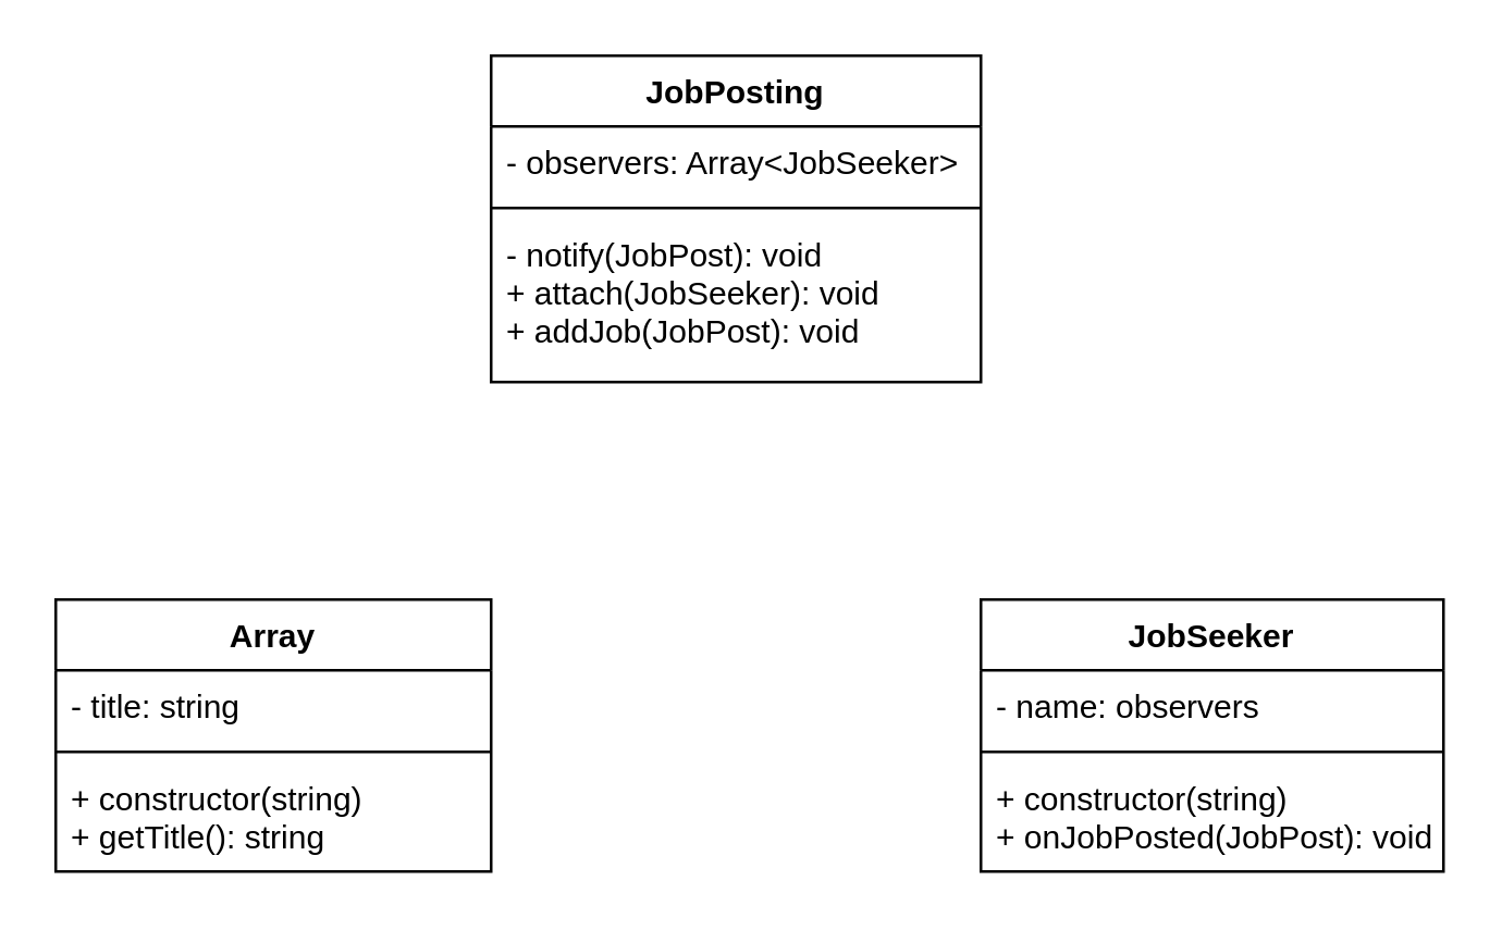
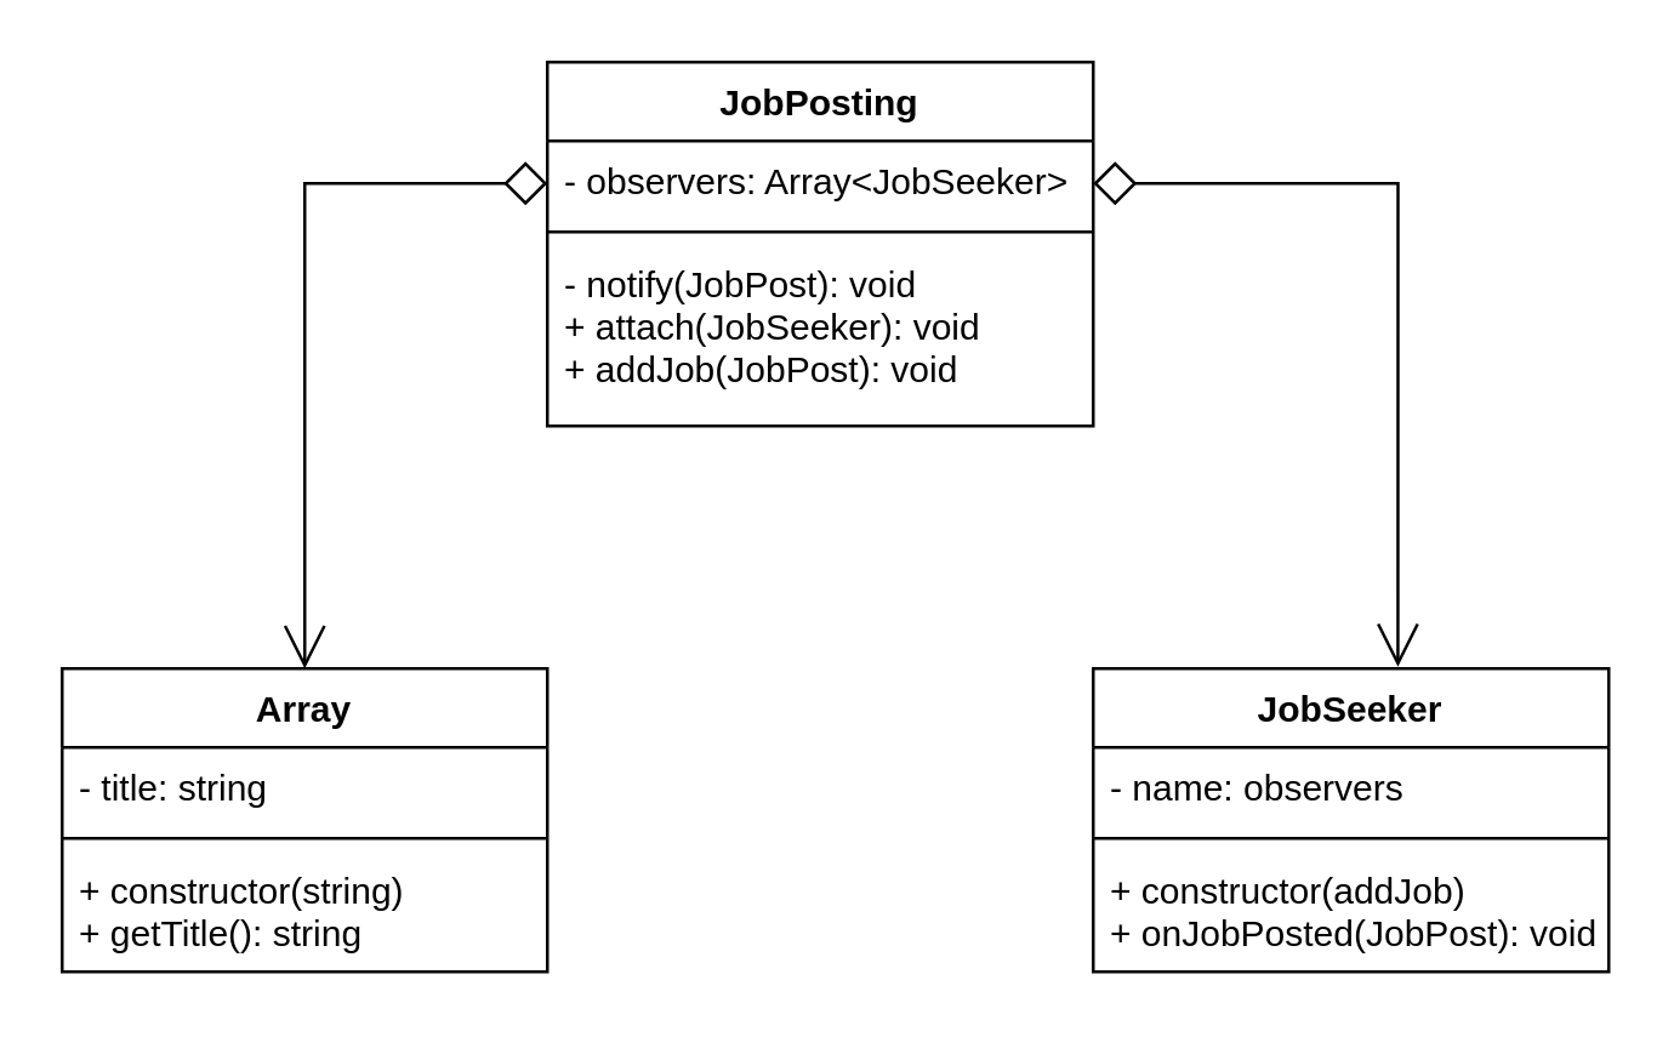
  <mxCell id="0" />
  <mxCell id="1" parent="0" />
+ <mxCell id="2" style="edgeStyle=orthogonalEdgeStyle;rounded=0;orthogonalLoop=1;jettySize=auto;html=1;entryX=0.591;entryY=-0.006;entryDx=0;entryDy=0;entryPerimeter=0;startArrow=diamond;startFill=0;endArrow=open;endFill=0;startSize=12;endSize=12;" edge="1" parent="1" source="4" target="12"><mxGeometry relative="1" as="geometry"><Array as="points"><mxPoint x="461" y="60" /></Array></mxGeometry></mxCell>
+ <mxCell id="3" style="edgeStyle=orthogonalEdgeStyle;rounded=0;orthogonalLoop=1;jettySize=auto;html=1;entryX=0.5;entryY=0;entryDx=0;entryDy=0;startArrow=diamond;startFill=0;endArrow=open;endFill=0;startSize=12;endSize=12;" edge="1" parent="1" source="4" target="8"><mxGeometry relative="1" as="geometry"><Array as="points"><mxPoint x="100" y="60" /></Array></mxGeometry></mxCell>
  <mxCell id="4" value="JobPosting" style="swimlane;fontStyle=1;align=center;verticalAlign=top;childLayout=stackLayout;horizontal=1;startSize=26;horizontalStack=0;resizeParent=1;resizeParentMax=0;resizeLast=0;collapsible=1;marginBottom=0;" vertex="1" parent="1"><mxGeometry x="180" y="20" width="180" height="120" as="geometry" /></mxCell>
  <mxCell id="5" value="- observers: Array&lt;JobSeeker&gt;" style="text;strokeColor=none;fillColor=none;align=left;verticalAlign=top;spacingLeft=4;spacingRight=4;overflow=hidden;rotatable=0;points=[[0,0.5],[1,0.5]];portConstraint=eastwest;" vertex="1" parent="4"><mxGeometry y="26" width="180" height="26" as="geometry" /></mxCell>
  <mxCell id="6" value="" style="line;strokeWidth=1;fillColor=none;align=left;verticalAlign=middle;spacingTop=-1;spacingLeft=3;spacingRight=3;rotatable=0;labelPosition=right;points=[];portConstraint=eastwest;" vertex="1" parent="4"><mxGeometry y="52" width="180" height="8" as="geometry" /></mxCell>
  <mxCell id="7" value="- notify(JobPost): void&#10;+ attach(JobSeeker): void&#10;+ addJob(JobPost): void" style="text;strokeColor=none;fillColor=none;align=left;verticalAlign=top;spacingLeft=4;spacingRight=4;overflow=hidden;rotatable=0;points=[[0,0.5],[1,0.5]];portConstraint=eastwest;" vertex="1" parent="4"><mxGeometry y="60" width="180" height="60" as="geometry" /></mxCell>
  <mxCell id="8" value="Array" style="swimlane;fontStyle=1;align=center;verticalAlign=top;childLayout=stackLayout;horizontal=1;startSize=26;horizontalStack=0;resizeParent=1;resizeParentMax=0;resizeLast=0;collapsible=1;marginBottom=0;" vertex="1" parent="1"><mxGeometry x="20" y="220" width="160" height="100" as="geometry" /></mxCell>
  <mxCell id="9" value="- title: string" style="text;strokeColor=none;fillColor=none;align=left;verticalAlign=top;spacingLeft=4;spacingRight=4;overflow=hidden;rotatable=0;points=[[0,0.5],[1,0.5]];portConstraint=eastwest;" vertex="1" parent="8"><mxGeometry y="26" width="160" height="26" as="geometry" /></mxCell>
  <mxCell id="10" value="" style="line;strokeWidth=1;fillColor=none;align=left;verticalAlign=middle;spacingTop=-1;spacingLeft=3;spacingRight=3;rotatable=0;labelPosition=right;points=[];portConstraint=eastwest;" vertex="1" parent="8"><mxGeometry y="52" width="160" height="8" as="geometry" /></mxCell>
  <mxCell id="11" value="+ constructor(string)&#10;+ getTitle(): string" style="text;strokeColor=none;fillColor=none;align=left;verticalAlign=top;spacingLeft=4;spacingRight=4;overflow=hidden;rotatable=0;points=[[0,0.5],[1,0.5]];portConstraint=eastwest;" vertex="1" parent="8"><mxGeometry y="60" width="160" height="40" as="geometry" /></mxCell>
  <mxCell id="12" value="JobSeeker" style="swimlane;fontStyle=1;align=center;verticalAlign=top;childLayout=stackLayout;horizontal=1;startSize=26;horizontalStack=0;resizeParent=1;resizeParentMax=0;resizeLast=0;collapsible=1;marginBottom=0;" vertex="1" parent="1"><mxGeometry x="360" y="220" width="170" height="100" as="geometry" /></mxCell>
  <mxCell id="13" value="- name: observers" style="text;strokeColor=none;fillColor=none;align=left;verticalAlign=top;spacingLeft=4;spacingRight=4;overflow=hidden;rotatable=0;points=[[0,0.5],[1,0.5]];portConstraint=eastwest;" vertex="1" parent="12"><mxGeometry y="26" width="170" height="26" as="geometry" /></mxCell>
  <mxCell id="14" value="" style="line;strokeWidth=1;fillColor=none;align=left;verticalAlign=middle;spacingTop=-1;spacingLeft=3;spacingRight=3;rotatable=0;labelPosition=right;points=[];portConstraint=eastwest;" vertex="1" parent="12"><mxGeometry y="52" width="170" height="8" as="geometry" /></mxCell>
- <mxCell id="15" value="+ constructor(string)&#10;+ onJobPosted(JobPost): void" style="text;strokeColor=none;fillColor=none;align=left;verticalAlign=top;spacingLeft=4;spacingRight=4;overflow=hidden;rotatable=0;points=[[0,0.5],[1,0.5]];portConstraint=eastwest;" vertex="1" parent="12"><mxGeometry y="60" width="170" height="40" as="geometry" /></mxCell>
+ <mxCell id="15" value="+ constructor(addJob)&#10;+ onJobPosted(JobPost): void" style="text;strokeColor=none;fillColor=none;align=left;verticalAlign=top;spacingLeft=4;spacingRight=4;overflow=hidden;rotatable=0;points=[[0,0.5],[1,0.5]];portConstraint=eastwest;" vertex="1" parent="12"><mxGeometry y="60" width="170" height="40" as="geometry" /></mxCell>
